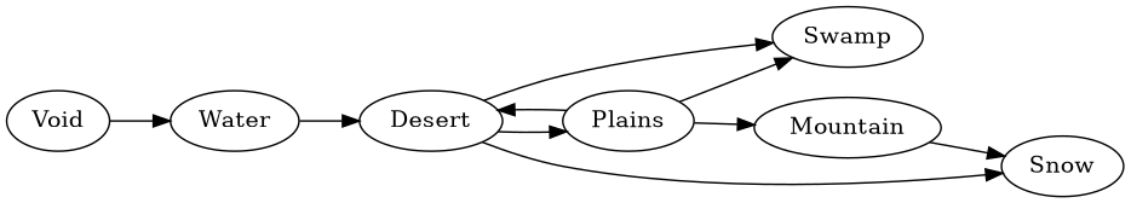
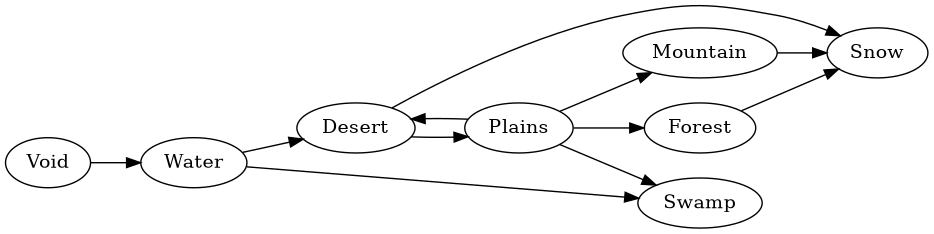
  digraph {
    rankdir=LR
    Void
    Water
    Desert
    Swamp
    Plains
+   Forest
    Mountain
    Snow
    Void -> Water
    Water -> Desert
-   Desert -> Swamp
+   Water -> Swamp
    Desert -> Plains
    Desert -> Snow
    Plains -> Desert
    Plains -> Swamp
+   Plains -> Forest
    Plains -> Mountain
+   Forest -> Snow
    Mountain -> Snow
  }
